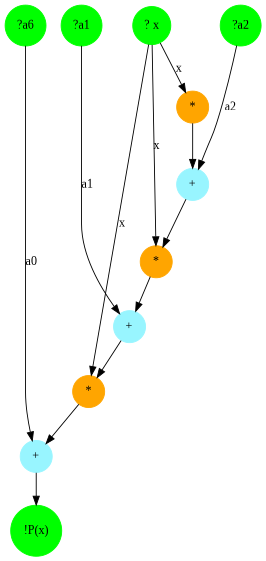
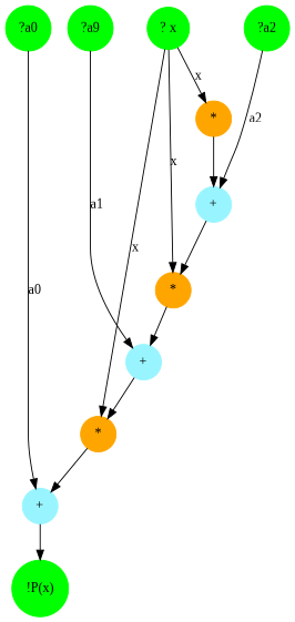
  digraph {
    fontname="Liberation Serif"
    node [color=green fillcolor=green fontname="Liberation Serif" shape=circle style=filled]
    edge [fontname="Liberation Serif"]
    n1 [label="? x"]
-   n2 [label="?a6"]
-   n3 [label="?a1"]
+   n2 [label="?a0"]
+   n3 [label="?a9"]
    n4 [label="?a2"]
    n5 [color=orange fillcolor=orange label="*"]
    n6 [color=orange fillcolor=orange label="*"]
    n7 [color=orange fillcolor=orange label="*"]
    n8 [color=cadetblue1 fillcolor=cadetblue1 label="+"]
    n9 [color=cadetblue1 fillcolor=cadetblue1 label="+"]
    n10 [color=cadetblue1 fillcolor=cadetblue1 label="+"]
    n11 [label="!P(x)"]
    subgraph sub_1 {
      rank=same
      n1
      n2
      n3
      n4
    }
    n1 -> n5 [label=x]
    n1 -> n6 [label=x]
    n1 -> n7 [label=x]
    n2 -> n8 [label=a0]
    n3 -> n9 [label=a1]
    n4 -> n10 [label=a2]
    n5 -> n10
    n6 -> n9
    n7 -> n8
    n8 -> n11
    n9 -> n7
    n10 -> n6
  }
